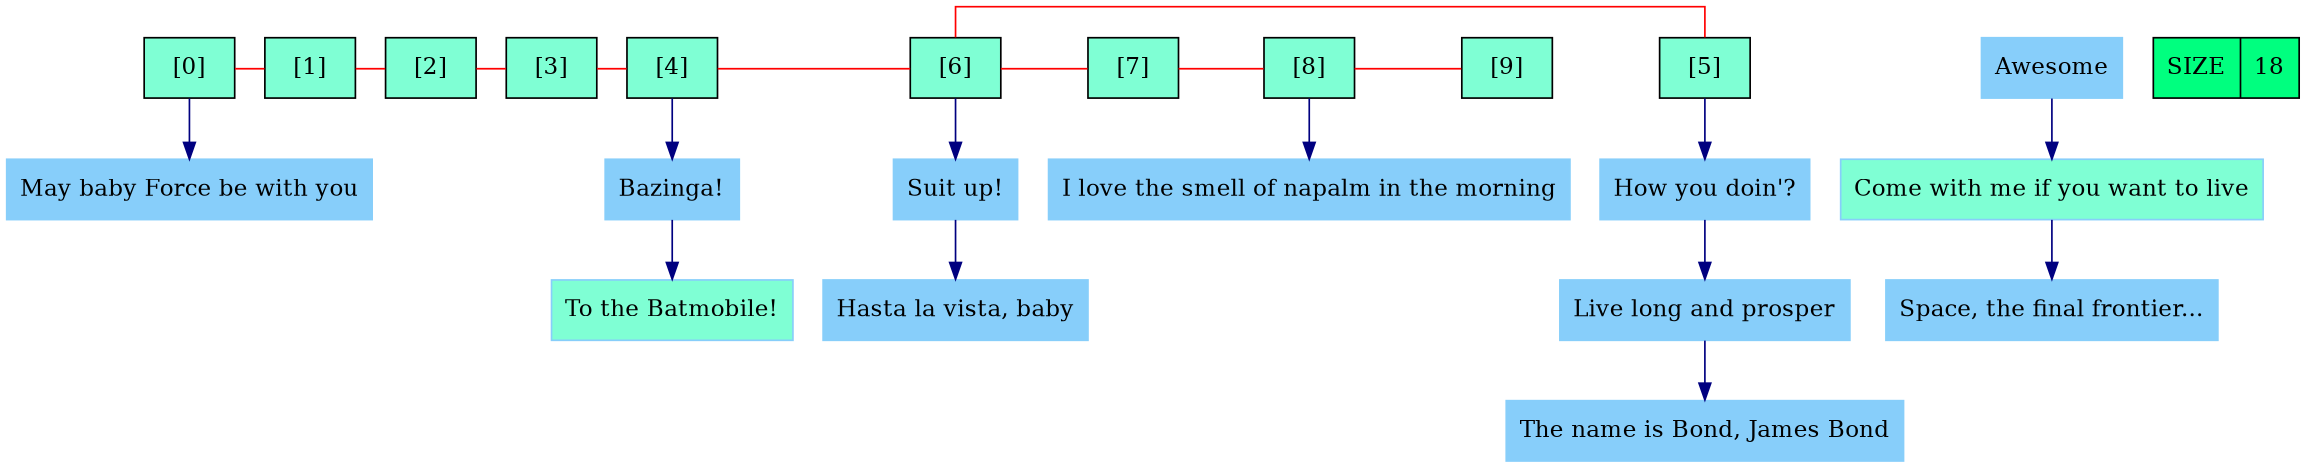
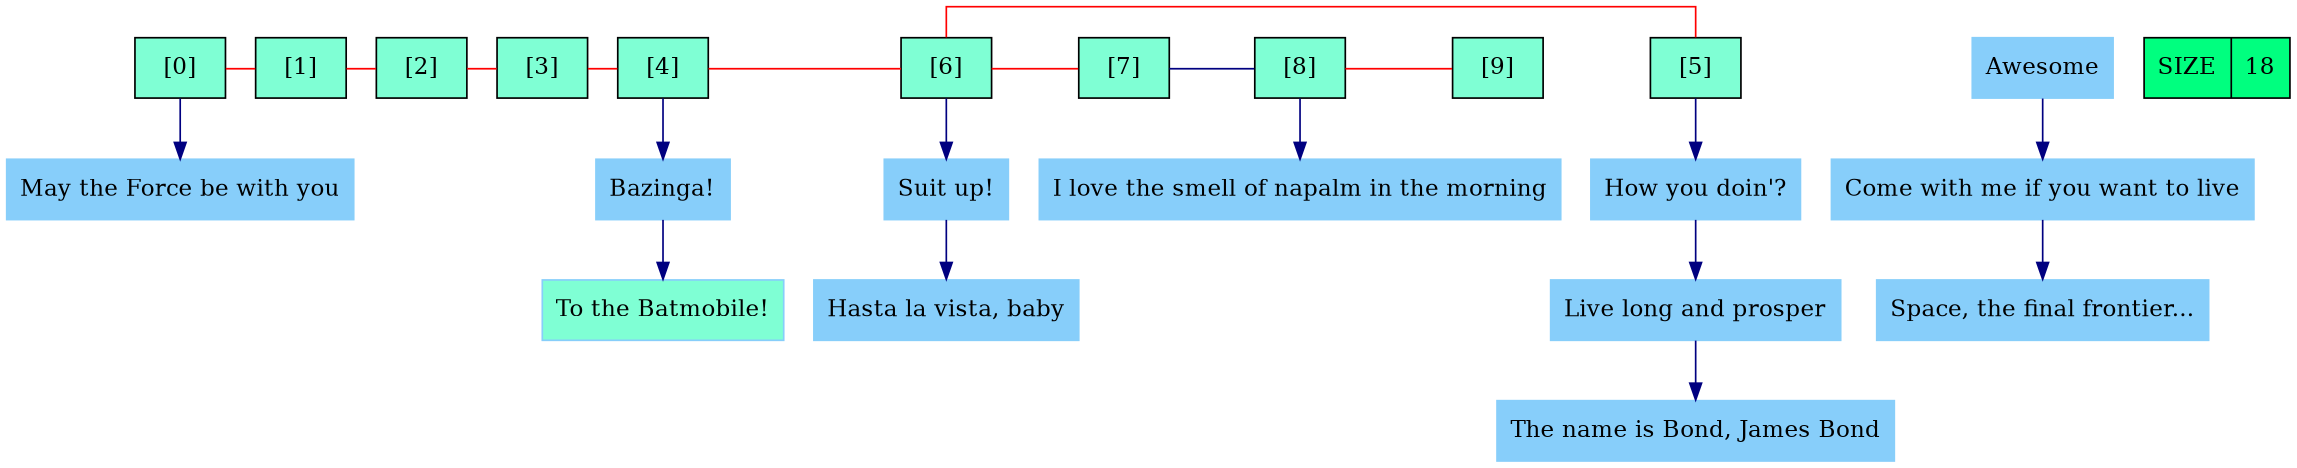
  digraph {
    splines=ortho
    node [shape=box style=filled color=lightskyblue]
    edge [color=navy]
    n1 [fillcolor=aquamarine label="[0]" color=""]
-   n2 [label="May baby Force be with you"]
+   n2 [label="May the Force be with you"]
    n3 [fillcolor=aquamarine label="[4]" color=""]
    n4 [label="Bazinga!"]
    n5 [fillcolor=aquamarine label="To the Batmobile!"]
    n6 [fillcolor=aquamarine label="[5]" color=""]
    n7 [label="How you doin'?"]
    n8 [label="Live long and prosper"]
    n9 [label="The name is Bond, James Bond"]
    n10 [fillcolor=aquamarine label="[6]" color=""]
    n11 [label="Suit up!"]
    n12 [label="Hasta la vista, baby"]
    n13 [fillcolor=aquamarine label="[8]" color=""]
    n14 [label="I love the smell of napalm in the morning"]
    n15 [fillcolor=aquamarine label="[9]" color=""]
    n16 [label=Awesome]
-   n17 [label="Come with me if you want to live" fillcolor=aquamarine]
+   n17 [label="Come with me if you want to live"]
    n18 [label="Space, the final frontier..."]
    n19 [fillcolor=aquamarine label="[1]" color=""]
    n20 [fillcolor=aquamarine label="[2]" color=""]
    n21 [fillcolor=aquamarine label="[3]" color=""]
    n22 [fillcolor=aquamarine label="[7]" color=""]
    n23 [fillcolor=springgreen label="<0> SIZE | <1> 18" shape=record color=""]
    subgraph sub_1 {
      bgcolor=gray70
      rankdir=LR
      n19
      n20
      n21
      n22
      subgraph sub_2 {
        bgcolor=gray70
        rankdir=TB
        n1
        n2
      }
      subgraph sub_3 {
        bgcolor=gray70
        rankdir=TB
        n3
        n4
        n5
      }
      subgraph sub_4 {
        bgcolor=gray70
        rankdir=TB
        n6
        n7
        n8
        n9
      }
      subgraph sub_5 {
        bgcolor=gray70
        rankdir=TB
        n10
        n11
        n12
      }
      subgraph sub_6 {
        bgcolor=gray70
        rankdir=TB
        n13
        n14
      }
      subgraph sub_7 {
        bgcolor=gray70
        rankdir=TB
        n15
        n16
        n17
        n18
      }
    }
    n1 -> n2
    n1 -> n19 [arrowhead=none color=red constraint=false]
    n3 -> n4
    n3 -> n10 [arrowhead=none color=red constraint=false]
    n4 -> n5
    n6 -> n7
    n6 -> n10 [arrowhead=none color=red constraint=false]
    n7 -> n8
    n8 -> n9
    n10 -> n11
    n10 -> n22 [arrowhead=none color=red constraint=false]
    n11 -> n12
    n13 -> n14
    n13 -> n15 [arrowhead=none color=red constraint=false]
    n16 -> n17
    n17 -> n18
    n19 -> n20 [arrowhead=none color=red constraint=false]
    n20 -> n21 [arrowhead=none color=red constraint=false]
    n21 -> n3 [arrowhead=none color=red constraint=false]
-   n22 -> n13 [arrowhead=none color=red constraint=false]
+   n22 -> n13 [arrowhead=none constraint=false]
  }
